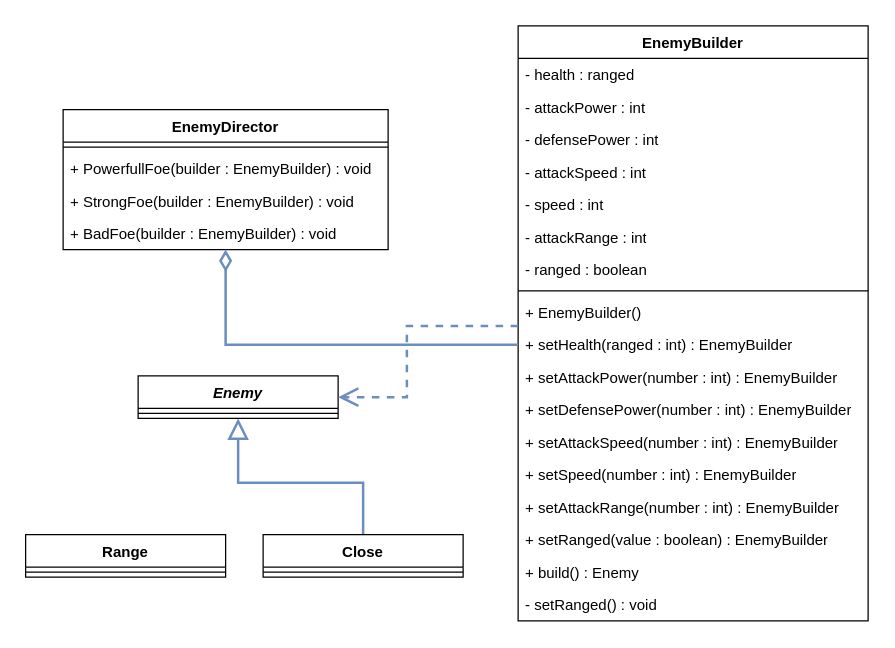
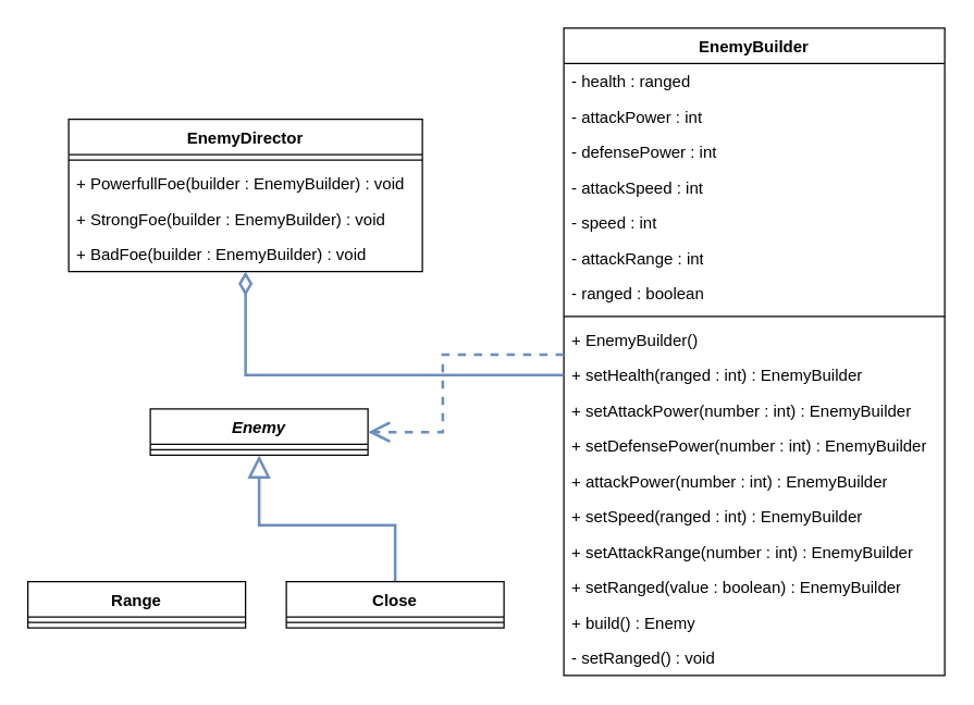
  <mxCell id="0" />
  <mxCell id="1" parent="0" />
  <mxCell id="2" value="EnemyDirector" style="swimlane;fontStyle=1;align=center;verticalAlign=top;childLayout=stackLayout;horizontal=1;startSize=26;horizontalStack=0;resizeParent=1;resizeParentMax=0;resizeLast=0;collapsible=1;marginBottom=0;whiteSpace=wrap;html=1;" parent="1" vertex="1"><mxGeometry x="50" y="87" width="260" height="112" as="geometry" /></mxCell>
  <mxCell id="3" value="" style="line;strokeWidth=1;fillColor=none;align=left;verticalAlign=middle;spacingTop=-1;spacingLeft=3;spacingRight=3;rotatable=0;labelPosition=right;points=[];portConstraint=eastwest;strokeColor=inherit;" parent="2" vertex="1"><mxGeometry y="26" width="260" height="8" as="geometry" /></mxCell>
  <mxCell id="4" value="+ PowerfullFoe(builder : EnemyBuilder) : void" style="text;strokeColor=none;fillColor=none;align=left;verticalAlign=top;spacingLeft=4;spacingRight=4;overflow=hidden;rotatable=0;points=[[0,0.5],[1,0.5]];portConstraint=eastwest;whiteSpace=wrap;html=1;" parent="2" vertex="1"><mxGeometry y="34" width="260" height="26" as="geometry" /></mxCell>
  <mxCell id="5" value="+ StrongFoe(builder : EnemyBuilder) : void" style="text;strokeColor=none;fillColor=none;align=left;verticalAlign=top;spacingLeft=4;spacingRight=4;overflow=hidden;rotatable=0;points=[[0,0.5],[1,0.5]];portConstraint=eastwest;whiteSpace=wrap;html=1;" parent="2" vertex="1"><mxGeometry y="60" width="260" height="26" as="geometry" /></mxCell>
  <mxCell id="6" value="+ BadFoe(builder : EnemyBuilder) : void" style="text;strokeColor=none;fillColor=none;align=left;verticalAlign=top;spacingLeft=4;spacingRight=4;overflow=hidden;rotatable=0;points=[[0,0.5],[1,0.5]];portConstraint=eastwest;whiteSpace=wrap;html=1;" parent="2" vertex="1"><mxGeometry y="86" width="260" height="26" as="geometry" /></mxCell>
  <mxCell id="7" value="EnemyBuilder" style="swimlane;fontStyle=1;align=center;verticalAlign=top;childLayout=stackLayout;horizontal=1;startSize=26;horizontalStack=0;resizeParent=1;resizeParentMax=0;resizeLast=0;collapsible=1;marginBottom=0;whiteSpace=wrap;html=1;" parent="1" vertex="1"><mxGeometry x="414" y="20" width="280" height="476" as="geometry" /></mxCell>
  <mxCell id="8" value="- health : ranged" style="text;strokeColor=none;fillColor=none;align=left;verticalAlign=top;spacingLeft=4;spacingRight=4;overflow=hidden;rotatable=0;points=[[0,0.5],[1,0.5]];portConstraint=eastwest;whiteSpace=wrap;html=1;" parent="7" vertex="1"><mxGeometry y="26" width="280" height="26" as="geometry" /></mxCell>
  <mxCell id="9" value="- attackPower : int" style="text;strokeColor=none;fillColor=none;align=left;verticalAlign=top;spacingLeft=4;spacingRight=4;overflow=hidden;rotatable=0;points=[[0,0.5],[1,0.5]];portConstraint=eastwest;whiteSpace=wrap;html=1;" parent="7" vertex="1"><mxGeometry y="52" width="280" height="26" as="geometry" /></mxCell>
  <mxCell id="10" value="- defensePower : int" style="text;strokeColor=none;fillColor=none;align=left;verticalAlign=top;spacingLeft=4;spacingRight=4;overflow=hidden;rotatable=0;points=[[0,0.5],[1,0.5]];portConstraint=eastwest;whiteSpace=wrap;html=1;" parent="7" vertex="1"><mxGeometry y="78" width="280" height="26" as="geometry" /></mxCell>
  <mxCell id="11" value="- attackSpeed : int" style="text;strokeColor=none;fillColor=none;align=left;verticalAlign=top;spacingLeft=4;spacingRight=4;overflow=hidden;rotatable=0;points=[[0,0.5],[1,0.5]];portConstraint=eastwest;whiteSpace=wrap;html=1;" parent="7" vertex="1"><mxGeometry y="104" width="280" height="26" as="geometry" /></mxCell>
  <mxCell id="12" value="- speed : int" style="text;strokeColor=none;fillColor=none;align=left;verticalAlign=top;spacingLeft=4;spacingRight=4;overflow=hidden;rotatable=0;points=[[0,0.5],[1,0.5]];portConstraint=eastwest;whiteSpace=wrap;html=1;" parent="7" vertex="1"><mxGeometry y="130" width="280" height="26" as="geometry" /></mxCell>
  <mxCell id="13" value="- attackRange : int" style="text;strokeColor=none;fillColor=none;align=left;verticalAlign=top;spacingLeft=4;spacingRight=4;overflow=hidden;rotatable=0;points=[[0,0.5],[1,0.5]];portConstraint=eastwest;whiteSpace=wrap;html=1;" parent="7" vertex="1"><mxGeometry y="156" width="280" height="26" as="geometry" /></mxCell>
  <mxCell id="14" value="- ranged : boolean" style="text;strokeColor=none;fillColor=none;align=left;verticalAlign=top;spacingLeft=4;spacingRight=4;overflow=hidden;rotatable=0;points=[[0,0.5],[1,0.5]];portConstraint=eastwest;whiteSpace=wrap;html=1;" parent="7" vertex="1"><mxGeometry y="182" width="280" height="26" as="geometry" /></mxCell>
  <mxCell id="15" value="" style="line;strokeWidth=1;fillColor=none;align=left;verticalAlign=middle;spacingTop=-1;spacingLeft=3;spacingRight=3;rotatable=0;labelPosition=right;points=[];portConstraint=eastwest;strokeColor=inherit;" parent="7" vertex="1"><mxGeometry y="208" width="280" height="8" as="geometry" /></mxCell>
  <mxCell id="16" value="+ EnemyBuilder()" style="text;strokeColor=none;fillColor=none;align=left;verticalAlign=top;spacingLeft=4;spacingRight=4;overflow=hidden;rotatable=0;points=[[0,0.5],[1,0.5]];portConstraint=eastwest;whiteSpace=wrap;html=1;" parent="7" vertex="1"><mxGeometry y="216" width="280" height="26" as="geometry" /></mxCell>
  <mxCell id="17" value="+ setHealth(ranged : int) : EnemyBuilder" style="text;strokeColor=none;fillColor=none;align=left;verticalAlign=top;spacingLeft=4;spacingRight=4;overflow=hidden;rotatable=0;points=[[0,0.5],[1,0.5]];portConstraint=eastwest;whiteSpace=wrap;html=1;" parent="7" vertex="1"><mxGeometry y="242" width="280" height="26" as="geometry" /></mxCell>
  <mxCell id="18" value="+ setAttackPower(number : int) : EnemyBuilder" style="text;strokeColor=none;fillColor=none;align=left;verticalAlign=top;spacingLeft=4;spacingRight=4;overflow=hidden;rotatable=0;points=[[0,0.5],[1,0.5]];portConstraint=eastwest;whiteSpace=wrap;html=1;" parent="7" vertex="1"><mxGeometry y="268" width="280" height="26" as="geometry" /></mxCell>
  <mxCell id="19" value="+ setDefensePower(number : int) : EnemyBuilder" style="text;strokeColor=none;fillColor=none;align=left;verticalAlign=top;spacingLeft=4;spacingRight=4;overflow=hidden;rotatable=0;points=[[0,0.5],[1,0.5]];portConstraint=eastwest;whiteSpace=wrap;html=1;" parent="7" vertex="1"><mxGeometry y="294" width="280" height="26" as="geometry" /></mxCell>
- <mxCell id="20" value="+ setAttackSpeed(number : int) : EnemyBuilder" style="text;strokeColor=none;fillColor=none;align=left;verticalAlign=top;spacingLeft=4;spacingRight=4;overflow=hidden;rotatable=0;points=[[0,0.5],[1,0.5]];portConstraint=eastwest;whiteSpace=wrap;html=1;" parent="7" vertex="1"><mxGeometry y="320" width="280" height="26" as="geometry" /></mxCell>
- <mxCell id="21" value="+ setSpeed(number : int) : EnemyBuilder" style="text;strokeColor=none;fillColor=none;align=left;verticalAlign=top;spacingLeft=4;spacingRight=4;overflow=hidden;rotatable=0;points=[[0,0.5],[1,0.5]];portConstraint=eastwest;whiteSpace=wrap;html=1;" parent="7" vertex="1"><mxGeometry y="346" width="280" height="26" as="geometry" /></mxCell>
+ <mxCell id="20" value="+ attackPower(number : int) : EnemyBuilder" style="text;strokeColor=none;fillColor=none;align=left;verticalAlign=top;spacingLeft=4;spacingRight=4;overflow=hidden;rotatable=0;points=[[0,0.5],[1,0.5]];portConstraint=eastwest;whiteSpace=wrap;html=1;" parent="7" vertex="1"><mxGeometry y="320" width="280" height="26" as="geometry" /></mxCell>
+ <mxCell id="21" value="+ setSpeed(ranged : int) : EnemyBuilder" style="text;strokeColor=none;fillColor=none;align=left;verticalAlign=top;spacingLeft=4;spacingRight=4;overflow=hidden;rotatable=0;points=[[0,0.5],[1,0.5]];portConstraint=eastwest;whiteSpace=wrap;html=1;" parent="7" vertex="1"><mxGeometry y="346" width="280" height="26" as="geometry" /></mxCell>
  <mxCell id="22" value="+ setAttackRange(number : int) : EnemyBuilder" style="text;strokeColor=none;fillColor=none;align=left;verticalAlign=top;spacingLeft=4;spacingRight=4;overflow=hidden;rotatable=0;points=[[0,0.5],[1,0.5]];portConstraint=eastwest;whiteSpace=wrap;html=1;" parent="7" vertex="1"><mxGeometry y="372" width="280" height="26" as="geometry" /></mxCell>
  <mxCell id="23" value="+ setRanged(value : boolean) : EnemyBuilder" style="text;strokeColor=none;fillColor=none;align=left;verticalAlign=top;spacingLeft=4;spacingRight=4;overflow=hidden;rotatable=0;points=[[0,0.5],[1,0.5]];portConstraint=eastwest;whiteSpace=wrap;html=1;" parent="7" vertex="1"><mxGeometry y="398" width="280" height="26" as="geometry" /></mxCell>
  <mxCell id="24" value="+ build() : Enemy" style="text;strokeColor=none;fillColor=none;align=left;verticalAlign=top;spacingLeft=4;spacingRight=4;overflow=hidden;rotatable=0;points=[[0,0.5],[1,0.5]];portConstraint=eastwest;whiteSpace=wrap;html=1;" parent="7" vertex="1"><mxGeometry y="424" width="280" height="26" as="geometry" /></mxCell>
  <mxCell id="25" value="- setRanged() : void" style="text;strokeColor=none;fillColor=none;align=left;verticalAlign=top;spacingLeft=4;spacingRight=4;overflow=hidden;rotatable=0;points=[[0,0.5],[1,0.5]];portConstraint=eastwest;whiteSpace=wrap;html=1;" parent="7" vertex="1"><mxGeometry y="450" width="280" height="26" as="geometry" /></mxCell>
  <mxCell id="26" value="&lt;i&gt;Enemy&lt;/i&gt;" style="swimlane;fontStyle=1;align=center;verticalAlign=top;childLayout=stackLayout;horizontal=1;startSize=26;horizontalStack=0;resizeParent=1;resizeParentMax=0;resizeLast=0;collapsible=1;marginBottom=0;whiteSpace=wrap;html=1;" parent="1" vertex="1"><mxGeometry x="110" y="300" width="160" height="34" as="geometry" /></mxCell>
  <mxCell id="27" value="" style="line;strokeWidth=1;fillColor=none;align=left;verticalAlign=middle;spacingTop=-1;spacingLeft=3;spacingRight=3;rotatable=0;labelPosition=right;points=[];portConstraint=eastwest;strokeColor=inherit;" parent="26" vertex="1"><mxGeometry y="26" width="160" height="8" as="geometry" /></mxCell>
  <mxCell id="28" value="Range" style="swimlane;fontStyle=1;align=center;verticalAlign=top;childLayout=stackLayout;horizontal=1;startSize=26;horizontalStack=0;resizeParent=1;resizeParentMax=0;resizeLast=0;collapsible=1;marginBottom=0;whiteSpace=wrap;html=1;" parent="1" vertex="1"><mxGeometry x="20" y="427" width="160" height="34" as="geometry" /></mxCell>
  <mxCell id="29" value="" style="line;strokeWidth=1;fillColor=none;align=left;verticalAlign=middle;spacingTop=-1;spacingLeft=3;spacingRight=3;rotatable=0;labelPosition=right;points=[];portConstraint=eastwest;strokeColor=inherit;" parent="28" vertex="1"><mxGeometry y="26" width="160" height="8" as="geometry" /></mxCell>
  <mxCell id="30" style="edgeStyle=orthogonalEdgeStyle;shape=connector;rounded=0;orthogonalLoop=1;jettySize=auto;html=1;exitX=0.5;exitY=0;exitDx=0;exitDy=0;strokeColor=#6c8ebf;strokeWidth=2;align=center;verticalAlign=middle;fontFamily=Helvetica;fontSize=11;fontColor=default;labelBackgroundColor=default;startSize=12;endArrow=block;endSize=12;fillColor=#dae8fc;endFill=0;" parent="1" source="31" target="26" edge="1"><mxGeometry relative="1" as="geometry" /></mxCell>
  <mxCell id="31" value="&lt;span&gt;Close&lt;/span&gt;" style="swimlane;fontStyle=1;align=center;verticalAlign=top;childLayout=stackLayout;horizontal=1;startSize=26;horizontalStack=0;resizeParent=1;resizeParentMax=0;resizeLast=0;collapsible=1;marginBottom=0;whiteSpace=wrap;html=1;" parent="1" vertex="1"><mxGeometry x="210" y="427" width="160" height="34" as="geometry" /></mxCell>
  <mxCell id="32" value="" style="line;strokeWidth=1;fillColor=none;align=left;verticalAlign=middle;spacingTop=-1;spacingLeft=3;spacingRight=3;rotatable=0;labelPosition=right;points=[];portConstraint=eastwest;strokeColor=inherit;" parent="31" vertex="1"><mxGeometry y="26" width="160" height="8" as="geometry" /></mxCell>
  <mxCell id="33" style="edgeStyle=orthogonalEdgeStyle;shape=connector;rounded=0;orthogonalLoop=1;jettySize=auto;html=1;exitX=0;exitY=0.5;exitDx=0;exitDy=0;strokeColor=#6c8ebf;strokeWidth=2;align=center;verticalAlign=middle;fontFamily=Helvetica;fontSize=11;fontColor=default;labelBackgroundColor=default;startSize=12;endArrow=diamondThin;endSize=12;fillColor=#dae8fc;endFill=0;" parent="1" source="17" target="2" edge="1"><mxGeometry relative="1" as="geometry" /></mxCell>
  <mxCell id="34" style="edgeStyle=orthogonalEdgeStyle;shape=connector;rounded=0;orthogonalLoop=1;jettySize=auto;html=1;strokeColor=#6c8ebf;strokeWidth=2;align=center;verticalAlign=middle;fontFamily=Helvetica;fontSize=11;fontColor=default;labelBackgroundColor=default;startSize=12;endArrow=open;endSize=12;fillColor=#dae8fc;dashed=1;endFill=0;" parent="1" source="7" target="26" edge="1"><mxGeometry relative="1" as="geometry"><mxPoint x="505" y="456" as="sourcePoint" /><Array as="points"><mxPoint x="325" y="260" /><mxPoint x="325" y="317" /></Array></mxGeometry></mxCell>
